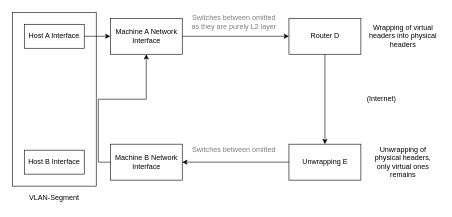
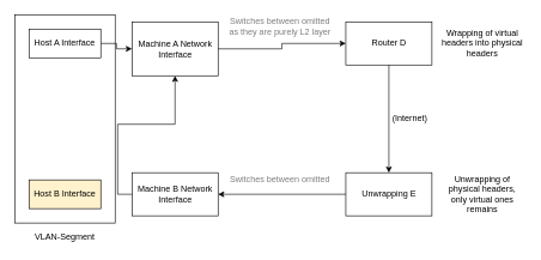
  <mxCell id="0" />
  <mxCell id="1" parent="0" />
  <mxCell id="2" style="edgeStyle=orthogonalEdgeStyle;rounded=0;orthogonalLoop=1;jettySize=auto;html=1;exitX=1;exitY=0.5;exitDx=0;exitDy=0;entryX=0;entryY=0.5;entryDx=0;entryDy=0;" parent="1" source="3" target="8" edge="1"><mxGeometry relative="1" as="geometry" /></mxCell>
  <mxCell id="3" value="Host A Interface&lt;br&gt;" style="rounded=0;whiteSpace=wrap;html=1;" parent="1" vertex="1"><mxGeometry x="40" y="40" width="100" height="40" as="geometry" /></mxCell>
- <mxCell id="4" value="Host B Interface&lt;br&gt;" style="rounded=0;whiteSpace=wrap;html=1;" parent="1" vertex="1"><mxGeometry x="40" y="250" width="100" height="40" as="geometry" /></mxCell>
+ <mxCell id="4" value="Host B Interface&lt;br&gt;" style="rounded=0;whiteSpace=wrap;html=1;fillColor=#fff2cc;" parent="1" vertex="1"><mxGeometry x="40" y="250" width="100" height="40" as="geometry" /></mxCell>
  <mxCell id="5" value="" style="rounded=0;whiteSpace=wrap;html=1;fillColor=none;" parent="1" vertex="1"><mxGeometry x="20" y="20" width="140" height="290" as="geometry" /></mxCell>
  <mxCell id="6" value="VLAN-Segment" style="text;html=1;strokeColor=none;fillColor=none;align=center;verticalAlign=middle;whiteSpace=wrap;rounded=0;" parent="1" vertex="1"><mxGeometry x="20" y="320" width="140" height="20" as="geometry" /></mxCell>
  <mxCell id="7" style="edgeStyle=orthogonalEdgeStyle;rounded=0;orthogonalLoop=1;jettySize=auto;html=1;exitX=1;exitY=0.5;exitDx=0;exitDy=0;entryX=0;entryY=0.5;entryDx=0;entryDy=0;" parent="1" source="8" target="10" edge="1"><mxGeometry relative="1" as="geometry" /></mxCell>
- <mxCell id="8" value="Machine A Network Interface" style="rounded=0;whiteSpace=wrap;html=1;fillColor=none;" parent="1" vertex="1"><mxGeometry x="183.5" y="30" width="120" height="60" as="geometry" /></mxCell>
+ <mxCell id="8" value="Machine A Network Interface" style="rounded=0;whiteSpace=wrap;html=1;fillColor=none;" parent="1" vertex="1"><mxGeometry x="183.5" y="30" width="120" height="75" as="geometry" /></mxCell>
  <mxCell id="9" style="edgeStyle=orthogonalEdgeStyle;rounded=0;orthogonalLoop=1;jettySize=auto;html=1;exitX=0.5;exitY=1;exitDx=0;exitDy=0;entryX=0.5;entryY=0;entryDx=0;entryDy=0;" parent="1" source="10" target="12" edge="1"><mxGeometry relative="1" as="geometry" /></mxCell>
  <mxCell id="10" value="Router D" style="rounded=0;whiteSpace=wrap;html=1;fillColor=none;" parent="1" vertex="1"><mxGeometry x="481.5" y="30" width="120" height="60" as="geometry" /></mxCell>
  <mxCell id="11" style="edgeStyle=orthogonalEdgeStyle;rounded=0;orthogonalLoop=1;jettySize=auto;html=1;exitX=0;exitY=0.5;exitDx=0;exitDy=0;entryX=1;entryY=0.5;entryDx=0;entryDy=0;" parent="1" source="12" target="15" edge="1"><mxGeometry relative="1" as="geometry" /></mxCell>
  <mxCell id="12" value="Unwrapping E" style="rounded=0;whiteSpace=wrap;html=1;fillColor=none;" parent="1" vertex="1"><mxGeometry x="481.5" y="240" width="120" height="60" as="geometry" /></mxCell>
- <mxCell id="13" value="(Internet)" style="text;html=1;strokeColor=none;fillColor=none;align=center;verticalAlign=middle;whiteSpace=wrap;rounded=0;" parent="1" vertex="1"><mxGeometry x="616" y="155" width="40" height="20" as="geometry" /></mxCell>
+ <mxCell id="13" value="(Internet)" style="text;html=1;strokeColor=none;fillColor=none;align=center;verticalAlign=middle;whiteSpace=wrap;rounded=0;" parent="1" vertex="1"><mxGeometry x="551" y="155" width="40" height="20" as="geometry" /></mxCell>
  <mxCell id="14" style="edgeStyle=orthogonalEdgeStyle;rounded=0;orthogonalLoop=1;jettySize=auto;html=1;exitX=0;exitY=0.5;exitDx=0;exitDy=0;" parent="1" source="15" target="8" edge="1"><mxGeometry relative="1" as="geometry" /></mxCell>
  <mxCell id="15" value="Machine B Network Interface" style="rounded=0;whiteSpace=wrap;html=1;fillColor=none;" parent="1" vertex="1"><mxGeometry x="183.5" y="240" width="120" height="60" as="geometry" /></mxCell>
  <mxCell id="16" value="Wrapping of virtual headers into physical headers" style="text;html=1;strokeColor=none;fillColor=none;align=center;verticalAlign=middle;whiteSpace=wrap;rounded=0;" parent="1" vertex="1"><mxGeometry x="611.5" y="35" width="120" height="50" as="geometry" /></mxCell>
  <mxCell id="17" value="Unwrapping of physical headers, only virtual ones remains" style="text;html=1;strokeColor=none;fillColor=none;align=center;verticalAlign=middle;whiteSpace=wrap;rounded=0;" parent="1" vertex="1"><mxGeometry x="611.5" y="245" width="120" height="50" as="geometry" /></mxCell>
  <mxCell id="18" value="Switches between omitted&lt;br&gt;as they are purely L2 layer&lt;br&gt;" style="text;html=1;strokeColor=none;fillColor=none;align=center;verticalAlign=middle;whiteSpace=wrap;rounded=0;textOpacity=50;" vertex="1" parent="1"><mxGeometry x="316" y="20" width="148" height="34" as="geometry" /></mxCell>
  <mxCell id="19" value="Switches between omitted" style="text;strokeColor=none;fillColor=none;align=center;verticalAlign=middle;rounded=0;shadow=0;glass=0;fontColor=#000000;labelBackgroundColor=none;labelBorderColor=none;whiteSpace=wrap;html=1;textOpacity=50;" vertex="1" parent="1"><mxGeometry x="316" y="240" width="148" height="20" as="geometry" /></mxCell>
